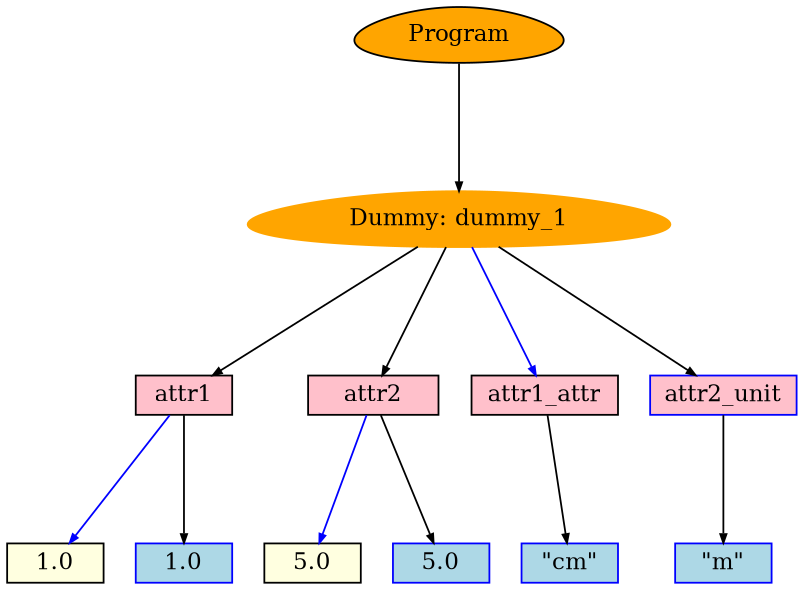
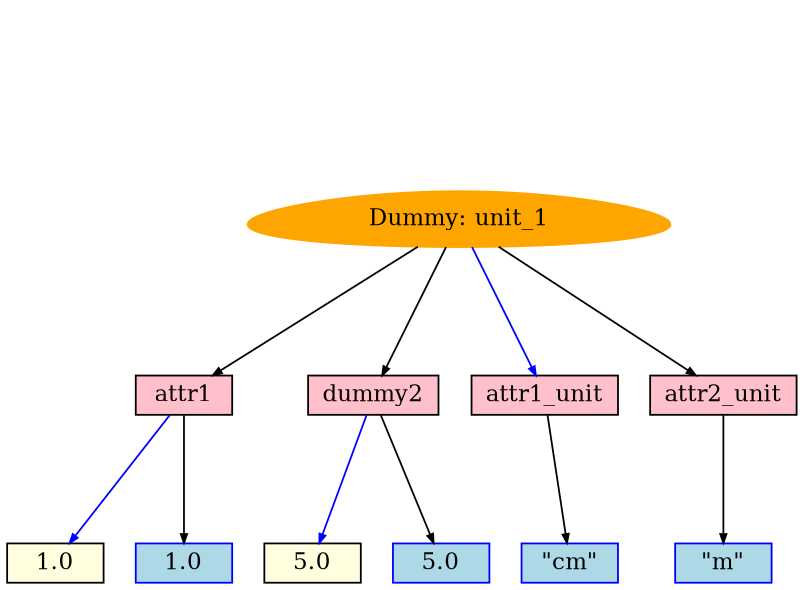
  digraph {
    fontname="DejaVu Serif"
    ranksep=1
    node [color=black fillcolor=pink fontname="DejaVu Serif" fontsize=13 shape=rect style=filled]
    edge [arrowsize=.5 color=black fontname="DejaVu Serif"]
-   n1 [fillcolor=orange height=.2 label=Program shape=egg]
-   n2 [color=orange fillcolor=orange height=.2 label="Dummy: dummy_1" shape=egg]
+   n2 [color=orange fillcolor=orange height=.2 label="Dummy: unit_1" shape=egg]
    n3 [height=.2 label=attr1]
-   n4 [height=.2 label=attr2]
-   n5 [height=.2 label=attr1_attr]
-   n6 [color=blue height=.2 label=attr2_unit]
+   n4 [height=.2 label=dummy2]
+   n5 [height=.2 label=attr1_unit]
+   n6 [height=.2 label=attr2_unit]
    n7 [fillcolor=lightyellow height=.2 label=1.0]
    n8 [color=blue fillcolor=lightblue height=.2 label=1.0]
    n9 [fillcolor=lightyellow height=.2 label=5.0]
    n10 [color=blue fillcolor=lightblue height=.2 label=5.0]
    n11 [color=blue fillcolor=lightblue height=.2 label="\"cm\""]
    n12 [color=blue fillcolor=lightblue height=.2 label="\"m\""]
-   n1 -> n2
    n2 -> n3
    n2 -> n4
    n2 -> n5 [color=blue]
    n2 -> n6
    n3 -> n7 [color=blue]
    n3 -> n8
    n4 -> n9 [color=blue]
    n4 -> n10
    n5 -> n11
    n6 -> n12
  }
